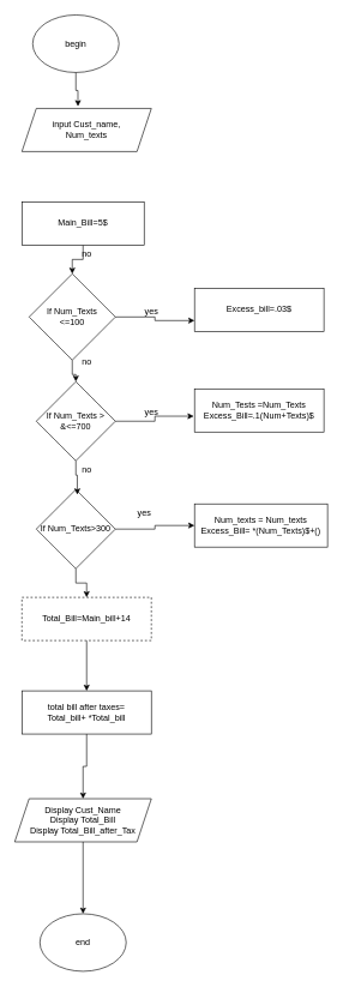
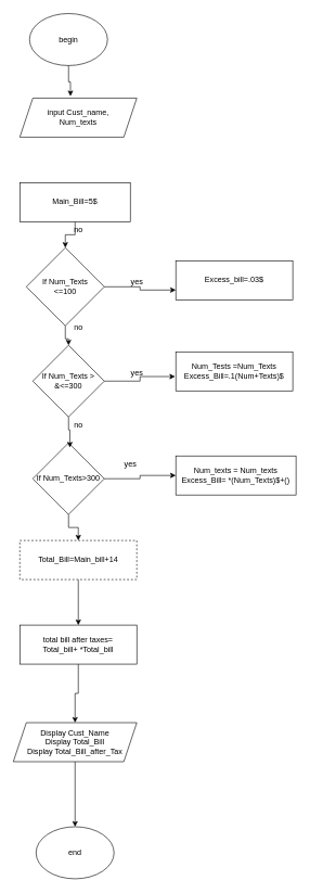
  <mxCell id="0" />
  <mxCell id="1" parent="0" />
  <mxCell id="2" value="begin" style="ellipse;whiteSpace=wrap;html=1;" vertex="1" parent="1"><mxGeometry x="45" y="20" width="120" height="80" as="geometry" /></mxCell>
  <mxCell id="3" value="input Cust_name,&lt;div&gt;Num_texts&lt;/div&gt;" style="shape=parallelogram;perimeter=parallelogramPerimeter;whiteSpace=wrap;html=1;fixedSize=1;" vertex="1" parent="1"><mxGeometry x="30" y="150" width="180" height="60" as="geometry" /></mxCell>
  <mxCell id="4" style="edgeStyle=orthogonalEdgeStyle;rounded=0;orthogonalLoop=1;jettySize=auto;html=1;entryX=0.5;entryY=0;entryDx=0;entryDy=0;" edge="1" parent="1" source="5" target="12"><mxGeometry relative="1" as="geometry" /></mxCell>
  <mxCell id="5" value="Main_Bill=5$" style="rounded=0;whiteSpace=wrap;html=1;" vertex="1" parent="1"><mxGeometry x="30" y="280" width="170" height="60" as="geometry" /></mxCell>
  <mxCell id="6" style="edgeStyle=orthogonalEdgeStyle;rounded=0;orthogonalLoop=1;jettySize=auto;html=1;entryX=0;entryY=0.5;entryDx=0;entryDy=0;" edge="1" parent="1" source="8" target="22"><mxGeometry relative="1" as="geometry" /></mxCell>
  <mxCell id="7" style="edgeStyle=orthogonalEdgeStyle;rounded=0;orthogonalLoop=1;jettySize=auto;html=1;" edge="1" parent="1" source="8" target="16"><mxGeometry relative="1" as="geometry" /></mxCell>
  <mxCell id="8" value="If Num_Texts&amp;gt;300" style="rhombus;whiteSpace=wrap;html=1;" vertex="1" parent="1"><mxGeometry x="50" y="680" width="110" height="110" as="geometry" /></mxCell>
- <mxCell id="9" value="If Num_Texts &amp;gt;&lt;div&gt;&amp;amp;&amp;lt;=700&lt;/div&gt;" style="rhombus;whiteSpace=wrap;html=1;" vertex="1" parent="1"><mxGeometry x="50" y="530" width="110" height="110" as="geometry" /></mxCell>
+ <mxCell id="9" value="If Num_Texts &amp;gt;&lt;div&gt;&amp;amp;&amp;lt;=300&lt;/div&gt;" style="rhombus;whiteSpace=wrap;html=1;" vertex="1" parent="1"><mxGeometry x="50" y="530" width="110" height="110" as="geometry" /></mxCell>
  <mxCell id="10" style="edgeStyle=orthogonalEdgeStyle;rounded=0;orthogonalLoop=1;jettySize=auto;html=1;entryX=0;entryY=0.75;entryDx=0;entryDy=0;" edge="1" parent="1" source="12" target="20"><mxGeometry relative="1" as="geometry" /></mxCell>
  <mxCell id="11" style="edgeStyle=orthogonalEdgeStyle;rounded=0;orthogonalLoop=1;jettySize=auto;html=1;entryX=0.5;entryY=0;entryDx=0;entryDy=0;" edge="1" parent="1" source="12" target="9"><mxGeometry relative="1" as="geometry" /></mxCell>
  <mxCell id="12" value="If Num_Texts&lt;div&gt;&amp;lt;=100&lt;/div&gt;" style="rhombus;whiteSpace=wrap;html=1;" vertex="1" parent="1"><mxGeometry x="40" y="380" width="120" height="120" as="geometry" /></mxCell>
  <mxCell id="13" style="edgeStyle=orthogonalEdgeStyle;rounded=0;orthogonalLoop=1;jettySize=auto;html=1;" edge="1" parent="1" source="14" target="18"><mxGeometry relative="1" as="geometry" /></mxCell>
  <mxCell id="14" value="total bill after taxes=&lt;div&gt;Total_bill+ *Total_bill&lt;/div&gt;" style="rounded=0;whiteSpace=wrap;html=1;" vertex="1" parent="1"><mxGeometry x="30" y="960" width="180" height="60" as="geometry" /></mxCell>
  <mxCell id="15" style="edgeStyle=orthogonalEdgeStyle;rounded=0;orthogonalLoop=1;jettySize=auto;html=1;entryX=0.5;entryY=0;entryDx=0;entryDy=0;" edge="1" parent="1" source="16" target="14"><mxGeometry relative="1" as="geometry" /></mxCell>
  <mxCell id="16" value="Total_Bill=Main_bill+14" style="rounded=0;whiteSpace=wrap;html=1;dashed=1;" vertex="1" parent="1"><mxGeometry x="30" y="830" width="180" height="60" as="geometry" /></mxCell>
  <mxCell id="17" style="edgeStyle=orthogonalEdgeStyle;rounded=0;orthogonalLoop=1;jettySize=auto;html=1;" edge="1" parent="1" source="18" target="19"><mxGeometry relative="1" as="geometry" /></mxCell>
  <mxCell id="18" value="Display Cust_Name&lt;div&gt;Display Total_Bill&lt;/div&gt;&lt;div&gt;Display Total_Bill_after_Tax&lt;/div&gt;" style="shape=parallelogram;perimeter=parallelogramPerimeter;whiteSpace=wrap;html=1;fixedSize=1;" vertex="1" parent="1"><mxGeometry x="20" y="1110" width="190" height="60" as="geometry" /></mxCell>
  <mxCell id="19" value="end" style="ellipse;whiteSpace=wrap;html=1;" vertex="1" parent="1"><mxGeometry x="55" y="1270" width="120" height="80" as="geometry" /></mxCell>
  <mxCell id="20" value="Excess_bill=.03$" style="rounded=0;whiteSpace=wrap;html=1;" vertex="1" parent="1"><mxGeometry x="270" y="400" width="180" height="60" as="geometry" /></mxCell>
  <mxCell id="21" value="Num_Tests =Num_Texts&lt;div&gt;Excess_Bill=.1(Num+Texts)$&lt;/div&gt;" style="rounded=0;whiteSpace=wrap;html=1;" vertex="1" parent="1"><mxGeometry x="270" y="540" width="180" height="60" as="geometry" /></mxCell>
  <mxCell id="22" value="Num_texts = Num_texts&lt;div&gt;Excess_Bill= *(Num_Texts)$+()&lt;/div&gt;" style="rounded=0;whiteSpace=wrap;html=1;" vertex="1" parent="1"><mxGeometry x="270" y="700" width="185" height="60" as="geometry" /></mxCell>
  <mxCell id="23" style="edgeStyle=orthogonalEdgeStyle;rounded=0;orthogonalLoop=1;jettySize=auto;html=1;entryX=-0.006;entryY=0.633;entryDx=0;entryDy=0;entryPerimeter=0;" edge="1" parent="1" source="9" target="21"><mxGeometry relative="1" as="geometry" /></mxCell>
  <mxCell id="24" value="yes" style="text;html=1;align=center;verticalAlign=middle;resizable=0;points=[];autosize=1;strokeColor=none;fillColor=none;" vertex="1" parent="1"><mxGeometry x="190" y="418" width="40" height="30" as="geometry" /></mxCell>
  <mxCell id="25" value="yes" style="text;html=1;align=center;verticalAlign=middle;resizable=0;points=[];autosize=1;strokeColor=none;fillColor=none;" vertex="1" parent="1"><mxGeometry x="190" y="558" width="40" height="30" as="geometry" /></mxCell>
  <mxCell id="26" value="yes" style="text;html=1;align=center;verticalAlign=middle;resizable=0;points=[];autosize=1;strokeColor=none;fillColor=none;" vertex="1" parent="1"><mxGeometry x="180" y="698" width="40" height="30" as="geometry" /></mxCell>
  <mxCell id="27" style="edgeStyle=orthogonalEdgeStyle;rounded=0;orthogonalLoop=1;jettySize=auto;html=1;entryX=0.433;entryY=-0.05;entryDx=0;entryDy=0;entryPerimeter=0;" edge="1" parent="1" source="2" target="3"><mxGeometry relative="1" as="geometry" /></mxCell>
  <mxCell id="28" style="edgeStyle=orthogonalEdgeStyle;rounded=0;orthogonalLoop=1;jettySize=auto;html=1;entryX=0.518;entryY=0.064;entryDx=0;entryDy=0;entryPerimeter=0;" edge="1" parent="1" source="9" target="8"><mxGeometry relative="1" as="geometry" /></mxCell>
  <mxCell id="29" value="no" style="text;html=1;align=center;verticalAlign=middle;resizable=0;points=[];autosize=1;strokeColor=none;fillColor=none;" vertex="1" parent="1"><mxGeometry x="100" y="338" width="40" height="30" as="geometry" /></mxCell>
  <mxCell id="30" value="no" style="text;html=1;align=center;verticalAlign=middle;resizable=0;points=[];autosize=1;strokeColor=none;fillColor=none;" vertex="1" parent="1"><mxGeometry x="100" y="488" width="40" height="30" as="geometry" /></mxCell>
  <mxCell id="31" value="no" style="text;html=1;align=center;verticalAlign=middle;resizable=0;points=[];autosize=1;strokeColor=none;fillColor=none;" vertex="1" parent="1"><mxGeometry x="100" y="638" width="40" height="30" as="geometry" /></mxCell>
